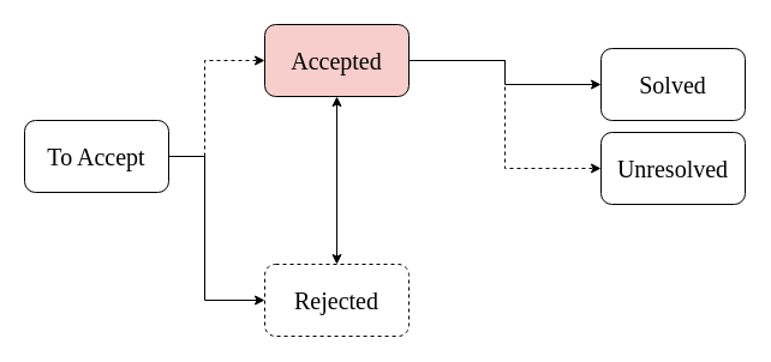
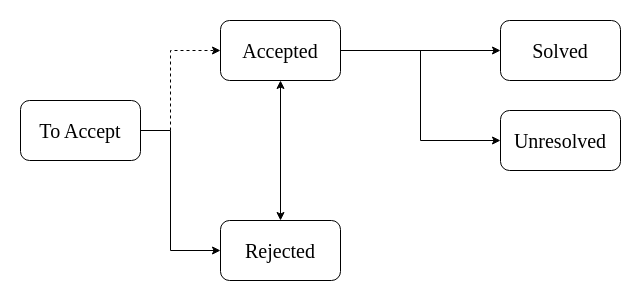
  <mxCell id="0" />
  <mxCell id="1" parent="0" />
  <mxCell id="2" value="" style="edgeStyle=orthogonalEdgeStyle;rounded=0;orthogonalLoop=1;jettySize=auto;html=1;dashed=1;" edge="1" parent="1" source="3" target="7"><mxGeometry relative="1" as="geometry"><Array as="points"><mxPoint x="170" y="130" /><mxPoint x="170" y="50" /></Array></mxGeometry></mxCell>
  <mxCell id="3" value="&lt;font style=&quot;font-size: 20px&quot; face=&quot;Verdana&quot;&gt;&lt;font style=&quot;font-size: 20px&quot; face=&quot;Verdana&quot;&gt;To &lt;/font&gt;Accept&lt;/font&gt;" style="rounded=1;whiteSpace=wrap;html=1;fontFamily=sans-serif;FType=g;" vertex="1" parent="1"><mxGeometry x="20" y="100" width="120" height="60" as="geometry" /></mxCell>
  <mxCell id="4" value="" style="edgeStyle=orthogonalEdgeStyle;rounded=0;orthogonalLoop=1;jettySize=auto;html=1;exitX=1;exitY=0.5;exitDx=0;exitDy=0;" edge="1" parent="1" source="3" target="8"><mxGeometry relative="1" as="geometry"><mxPoint x="140" y="250" as="sourcePoint" /><Array as="points"><mxPoint x="170" y="130" /><mxPoint x="170" y="250" /></Array></mxGeometry></mxCell>
  <mxCell id="5" value="" style="edgeStyle=orthogonalEdgeStyle;rounded=0;orthogonalLoop=1;jettySize=auto;html=1;" edge="1" parent="1" source="7" target="9"><mxGeometry relative="1" as="geometry" /></mxCell>
- <mxCell id="6" value="" style="edgeStyle=orthogonalEdgeStyle;rounded=0;orthogonalLoop=1;jettySize=auto;html=1;dashed=1;" edge="1" parent="1" source="7" target="10"><mxGeometry relative="1" as="geometry"><Array as="points"><mxPoint x="420" y="50" /><mxPoint x="420" y="140" /></Array></mxGeometry></mxCell>
- <mxCell id="7" value="&lt;font style=&quot;font-size: 20px&quot; face=&quot;Verdana&quot;&gt;Accepted&lt;/font&gt;" style="whiteSpace=wrap;html=1;rounded=1;fontFamily=sans-serif;fillColor=#f8cecc;" vertex="1" parent="1"><mxGeometry x="220" y="20" width="120" height="60" as="geometry" /></mxCell>
- <mxCell id="8" value="&lt;div&gt;&lt;font style=&quot;font-size: 20px&quot; face=&quot;Verdana&quot;&gt;Rejected&lt;/font&gt;&lt;/div&gt;" style="whiteSpace=wrap;html=1;rounded=1;fontFamily=sans-serif;dashed=1;" vertex="1" parent="1"><mxGeometry x="220" y="220" width="120" height="60" as="geometry" /></mxCell>
- <mxCell id="9" value="&lt;font style=&quot;font-size: 20px&quot; face=&quot;Verdana&quot;&gt;Solved&lt;/font&gt;" style="whiteSpace=wrap;html=1;rounded=1;fontFamily=sans-serif;" vertex="1" parent="1"><mxGeometry x="500" y="40" width="120" height="60" as="geometry" /></mxCell>
+ <mxCell id="6" value="" style="edgeStyle=orthogonalEdgeStyle;rounded=0;orthogonalLoop=1;jettySize=auto;html=1;" edge="1" parent="1" source="7" target="10"><mxGeometry relative="1" as="geometry"><Array as="points"><mxPoint x="420" y="50" /><mxPoint x="420" y="140" /></Array></mxGeometry></mxCell>
+ <mxCell id="7" value="&lt;font style=&quot;font-size: 20px&quot; face=&quot;Verdana&quot;&gt;Accepted&lt;/font&gt;" style="whiteSpace=wrap;html=1;rounded=1;fontFamily=sans-serif;" vertex="1" parent="1"><mxGeometry x="220" y="20" width="120" height="60" as="geometry" /></mxCell>
+ <mxCell id="8" value="&lt;div&gt;&lt;font style=&quot;font-size: 20px&quot; face=&quot;Verdana&quot;&gt;Rejected&lt;/font&gt;&lt;/div&gt;" style="whiteSpace=wrap;html=1;rounded=1;fontFamily=sans-serif;" vertex="1" parent="1"><mxGeometry x="220" y="220" width="120" height="60" as="geometry" /></mxCell>
+ <mxCell id="9" value="&lt;font style=&quot;font-size: 20px&quot; face=&quot;Verdana&quot;&gt;Solved&lt;/font&gt;" style="whiteSpace=wrap;html=1;rounded=1;fontFamily=sans-serif;" vertex="1" parent="1"><mxGeometry x="500" y="20" width="120" height="60" as="geometry" /></mxCell>
  <mxCell id="10" value="&lt;font style=&quot;font-size: 20px&quot; face=&quot;Verdana&quot;&gt;Unresolved&lt;/font&gt;" style="whiteSpace=wrap;html=1;rounded=1;fontFamily=sans-serif;" vertex="1" parent="1"><mxGeometry x="500" y="110" width="120" height="60" as="geometry" /></mxCell>
  <mxCell id="11" value="" style="endArrow=classic;html=1;exitX=0.5;exitY=1;exitDx=0;exitDy=0;entryX=0.5;entryY=0;entryDx=0;entryDy=0;startArrow=classic;startFill=1;" edge="1" parent="1" source="7" target="8"><mxGeometry width="50" height="50" relative="1" as="geometry"><mxPoint x="300" y="165" as="sourcePoint" /><mxPoint x="350" y="115" as="targetPoint" /></mxGeometry></mxCell>
